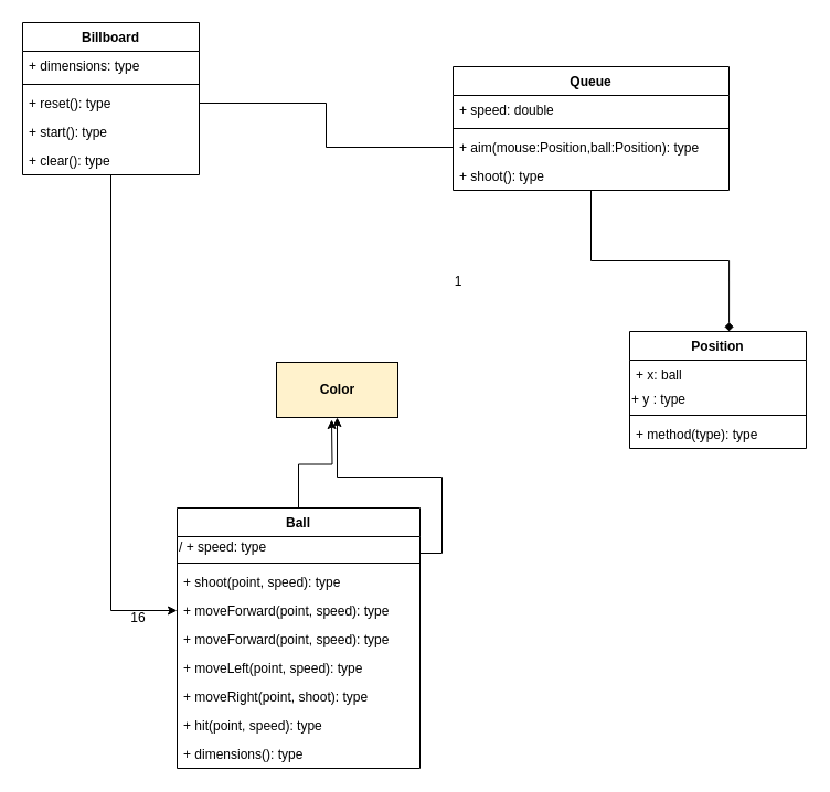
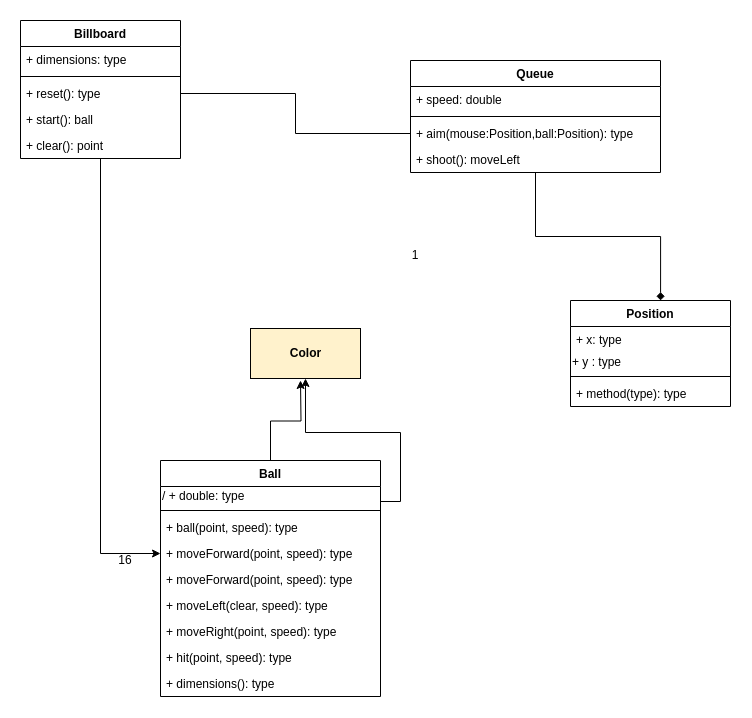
  <mxCell id="0" />
  <mxCell id="1" parent="0" />
  <mxCell id="2" style="edgeStyle=orthogonalEdgeStyle;rounded=0;orthogonalLoop=1;jettySize=auto;html=1;entryX=0;entryY=0.5;entryDx=0;entryDy=0;" edge="1" parent="1" source="3" target="14"><mxGeometry relative="1" as="geometry" /></mxCell>
  <mxCell id="3" value="Billboard" style="swimlane;fontStyle=1;align=center;verticalAlign=top;childLayout=stackLayout;horizontal=1;startSize=26;horizontalStack=0;resizeParent=1;resizeParentMax=0;resizeLast=0;collapsible=1;marginBottom=0;" parent="1" vertex="1"><mxGeometry x="20" y="20" width="160" height="138" as="geometry" /></mxCell>
  <mxCell id="4" value="+ dimensions: type" style="text;strokeColor=none;fillColor=none;align=left;verticalAlign=top;spacingLeft=4;spacingRight=4;overflow=hidden;rotatable=0;points=[[0,0.5],[1,0.5]];portConstraint=eastwest;" parent="3" vertex="1"><mxGeometry y="26" width="160" height="26" as="geometry" /></mxCell>
  <mxCell id="5" value="" style="line;strokeWidth=1;fillColor=none;align=left;verticalAlign=middle;spacingTop=-1;spacingLeft=3;spacingRight=3;rotatable=0;labelPosition=right;points=[];portConstraint=eastwest;" parent="3" vertex="1"><mxGeometry y="52" width="160" height="8" as="geometry" /></mxCell>
  <mxCell id="6" value="+ reset(): type" style="text;strokeColor=none;fillColor=none;align=left;verticalAlign=top;spacingLeft=4;spacingRight=4;overflow=hidden;rotatable=0;points=[[0,0.5],[1,0.5]];portConstraint=eastwest;" parent="3" vertex="1"><mxGeometry y="60" width="160" height="26" as="geometry" /></mxCell>
- <mxCell id="7" value="+ start(): type" style="text;strokeColor=none;fillColor=none;align=left;verticalAlign=top;spacingLeft=4;spacingRight=4;overflow=hidden;rotatable=0;points=[[0,0.5],[1,0.5]];portConstraint=eastwest;" parent="3" vertex="1"><mxGeometry y="86" width="160" height="26" as="geometry" /></mxCell>
- <mxCell id="8" value="+ clear(): type" style="text;strokeColor=none;fillColor=none;align=left;verticalAlign=top;spacingLeft=4;spacingRight=4;overflow=hidden;rotatable=0;points=[[0,0.5],[1,0.5]];portConstraint=eastwest;" parent="3" vertex="1"><mxGeometry y="112" width="160" height="26" as="geometry" /></mxCell>
+ <mxCell id="7" value="+ start(): ball" style="text;strokeColor=none;fillColor=none;align=left;verticalAlign=top;spacingLeft=4;spacingRight=4;overflow=hidden;rotatable=0;points=[[0,0.5],[1,0.5]];portConstraint=eastwest;" parent="3" vertex="1"><mxGeometry y="86" width="160" height="26" as="geometry" /></mxCell>
+ <mxCell id="8" value="+ clear(): point" style="text;strokeColor=none;fillColor=none;align=left;verticalAlign=top;spacingLeft=4;spacingRight=4;overflow=hidden;rotatable=0;points=[[0,0.5],[1,0.5]];portConstraint=eastwest;" parent="3" vertex="1"><mxGeometry y="112" width="160" height="26" as="geometry" /></mxCell>
  <mxCell id="9" style="edgeStyle=orthogonalEdgeStyle;rounded=0;orthogonalLoop=1;jettySize=auto;html=1;exitX=0.5;exitY=0;exitDx=0;exitDy=0;" edge="1" parent="1" source="10"><mxGeometry relative="1" as="geometry"><mxPoint x="300" y="380" as="targetPoint" /></mxGeometry></mxCell>
  <mxCell id="10" value="Ball" style="swimlane;fontStyle=1;align=center;verticalAlign=top;childLayout=stackLayout;horizontal=1;startSize=26;horizontalStack=0;resizeParent=1;resizeParentMax=0;resizeLast=0;collapsible=1;marginBottom=0;" parent="1" vertex="1"><mxGeometry x="160" y="460" width="220" height="236" as="geometry" /></mxCell>
- <mxCell id="11" value="/ + speed: type" style="text;html=1;strokeColor=none;fillColor=none;align=left;verticalAlign=middle;whiteSpace=wrap;rounded=0;" parent="10" vertex="1"><mxGeometry y="26" width="220" height="20" as="geometry" /></mxCell>
+ <mxCell id="11" value="/ + double: type" style="text;html=1;strokeColor=none;fillColor=none;align=left;verticalAlign=middle;whiteSpace=wrap;rounded=0;" parent="10" vertex="1"><mxGeometry y="26" width="220" height="20" as="geometry" /></mxCell>
  <mxCell id="12" value="" style="line;strokeWidth=1;fillColor=none;align=left;verticalAlign=middle;spacingTop=-1;spacingLeft=3;spacingRight=3;rotatable=0;labelPosition=right;points=[];portConstraint=eastwest;" parent="10" vertex="1"><mxGeometry y="46" width="220" height="8" as="geometry" /></mxCell>
- <mxCell id="13" value="+ shoot(point, speed): type&#10;" style="text;strokeColor=none;fillColor=none;align=left;verticalAlign=top;spacingLeft=4;spacingRight=4;overflow=hidden;rotatable=0;points=[[0,0.5],[1,0.5]];portConstraint=eastwest;" parent="10" vertex="1"><mxGeometry y="54" width="220" height="26" as="geometry" /></mxCell>
+ <mxCell id="13" value="+ ball(point, speed): type&#10;" style="text;strokeColor=none;fillColor=none;align=left;verticalAlign=top;spacingLeft=4;spacingRight=4;overflow=hidden;rotatable=0;points=[[0,0.5],[1,0.5]];portConstraint=eastwest;" parent="10" vertex="1"><mxGeometry y="54" width="220" height="26" as="geometry" /></mxCell>
  <mxCell id="14" value="+ moveForward(point, speed): type&#10;" style="text;strokeColor=none;fillColor=none;align=left;verticalAlign=top;spacingLeft=4;spacingRight=4;overflow=hidden;rotatable=0;points=[[0,0.5],[1,0.5]];portConstraint=eastwest;" vertex="1" parent="10"><mxGeometry y="80" width="220" height="26" as="geometry" /></mxCell>
  <mxCell id="15" value="+ moveForward(point, speed): type&#10;" style="text;strokeColor=none;fillColor=none;align=left;verticalAlign=top;spacingLeft=4;spacingRight=4;overflow=hidden;rotatable=0;points=[[0,0.5],[1,0.5]];portConstraint=eastwest;" vertex="1" parent="10"><mxGeometry y="106" width="220" height="26" as="geometry" /></mxCell>
- <mxCell id="16" value="+ moveLeft(point, speed): type&#10;" style="text;strokeColor=none;fillColor=none;align=left;verticalAlign=top;spacingLeft=4;spacingRight=4;overflow=hidden;rotatable=0;points=[[0,0.5],[1,0.5]];portConstraint=eastwest;" vertex="1" parent="10"><mxGeometry y="132" width="220" height="26" as="geometry" /></mxCell>
- <mxCell id="17" value="+ moveRight(point, shoot): type&#10;" style="text;strokeColor=none;fillColor=none;align=left;verticalAlign=top;spacingLeft=4;spacingRight=4;overflow=hidden;rotatable=0;points=[[0,0.5],[1,0.5]];portConstraint=eastwest;" vertex="1" parent="10"><mxGeometry y="158" width="220" height="26" as="geometry" /></mxCell>
+ <mxCell id="16" value="+ moveLeft(clear, speed): type&#10;" style="text;strokeColor=none;fillColor=none;align=left;verticalAlign=top;spacingLeft=4;spacingRight=4;overflow=hidden;rotatable=0;points=[[0,0.5],[1,0.5]];portConstraint=eastwest;" vertex="1" parent="10"><mxGeometry y="132" width="220" height="26" as="geometry" /></mxCell>
+ <mxCell id="17" value="+ moveRight(point, speed): type&#10;" style="text;strokeColor=none;fillColor=none;align=left;verticalAlign=top;spacingLeft=4;spacingRight=4;overflow=hidden;rotatable=0;points=[[0,0.5],[1,0.5]];portConstraint=eastwest;" vertex="1" parent="10"><mxGeometry y="158" width="220" height="26" as="geometry" /></mxCell>
  <mxCell id="18" value="+ hit(point, speed): type&#10;" style="text;strokeColor=none;fillColor=none;align=left;verticalAlign=top;spacingLeft=4;spacingRight=4;overflow=hidden;rotatable=0;points=[[0,0.5],[1,0.5]];portConstraint=eastwest;" vertex="1" parent="10"><mxGeometry y="184" width="220" height="26" as="geometry" /></mxCell>
  <mxCell id="19" value="+ dimensions(): type&#10;" style="text;strokeColor=none;fillColor=none;align=left;verticalAlign=top;spacingLeft=4;spacingRight=4;overflow=hidden;rotatable=0;points=[[0,0.5],[1,0.5]];portConstraint=eastwest;" vertex="1" parent="10"><mxGeometry y="210" width="220" height="26" as="geometry" /></mxCell>
  <mxCell id="20" style="edgeStyle=orthogonalEdgeStyle;rounded=0;orthogonalLoop=1;jettySize=auto;html=1;entryX=0.563;entryY=0;entryDx=0;entryDy=0;entryPerimeter=0;endArrow=diamond;" edge="1" parent="1" source="21" target="26"><mxGeometry relative="1" as="geometry" /></mxCell>
  <mxCell id="21" value="Queue" style="swimlane;fontStyle=1;align=center;verticalAlign=top;childLayout=stackLayout;horizontal=1;startSize=26;horizontalStack=0;resizeParent=1;resizeParentMax=0;resizeLast=0;collapsible=1;marginBottom=0;" parent="1" vertex="1"><mxGeometry x="410" y="60" width="250" height="112" as="geometry" /></mxCell>
  <mxCell id="22" value="+ speed: double" style="text;strokeColor=none;fillColor=none;align=left;verticalAlign=top;spacingLeft=4;spacingRight=4;overflow=hidden;rotatable=0;points=[[0,0.5],[1,0.5]];portConstraint=eastwest;" vertex="1" parent="21"><mxGeometry y="26" width="250" height="26" as="geometry" /></mxCell>
  <mxCell id="23" value="" style="line;strokeWidth=1;fillColor=none;align=left;verticalAlign=middle;spacingTop=-1;spacingLeft=3;spacingRight=3;rotatable=0;labelPosition=right;points=[];portConstraint=eastwest;" parent="21" vertex="1"><mxGeometry y="52" width="250" height="8" as="geometry" /></mxCell>
  <mxCell id="24" value="+ aim(mouse:Position,ball:Position): type" style="text;strokeColor=none;fillColor=none;align=left;verticalAlign=top;spacingLeft=4;spacingRight=4;overflow=hidden;rotatable=0;points=[[0,0.5],[1,0.5]];portConstraint=eastwest;" parent="21" vertex="1"><mxGeometry y="60" width="250" height="26" as="geometry" /></mxCell>
- <mxCell id="25" value="+ shoot(): type" style="text;strokeColor=none;fillColor=none;align=left;verticalAlign=top;spacingLeft=4;spacingRight=4;overflow=hidden;rotatable=0;points=[[0,0.5],[1,0.5]];portConstraint=eastwest;" parent="21" vertex="1"><mxGeometry y="86" width="250" height="26" as="geometry" /></mxCell>
+ <mxCell id="25" value="+ shoot(): moveLeft" style="text;strokeColor=none;fillColor=none;align=left;verticalAlign=top;spacingLeft=4;spacingRight=4;overflow=hidden;rotatable=0;points=[[0,0.5],[1,0.5]];portConstraint=eastwest;" parent="21" vertex="1"><mxGeometry y="86" width="250" height="26" as="geometry" /></mxCell>
  <mxCell id="26" value="Position" style="swimlane;fontStyle=1;align=center;verticalAlign=top;childLayout=stackLayout;horizontal=1;startSize=26;horizontalStack=0;resizeParent=1;resizeParentMax=0;resizeLast=0;collapsible=1;marginBottom=0;" parent="1" vertex="1"><mxGeometry x="570" y="300" width="160" height="106" as="geometry" /></mxCell>
- <mxCell id="27" value="+ x: ball" style="text;strokeColor=none;fillColor=none;align=left;verticalAlign=top;spacingLeft=4;spacingRight=4;overflow=hidden;rotatable=0;points=[[0,0.5],[1,0.5]];portConstraint=eastwest;" parent="26" vertex="1"><mxGeometry y="26" width="160" height="26" as="geometry" /></mxCell>
+ <mxCell id="27" value="+ x: type" style="text;strokeColor=none;fillColor=none;align=left;verticalAlign=top;spacingLeft=4;spacingRight=4;overflow=hidden;rotatable=0;points=[[0,0.5],[1,0.5]];portConstraint=eastwest;" parent="26" vertex="1"><mxGeometry y="26" width="160" height="26" as="geometry" /></mxCell>
  <mxCell id="28" value="+ y : type" style="text;html=1;strokeColor=none;fillColor=none;align=left;verticalAlign=middle;whiteSpace=wrap;rounded=0;" parent="26" vertex="1"><mxGeometry y="52" width="160" height="20" as="geometry" /></mxCell>
  <mxCell id="29" value="" style="line;strokeWidth=1;fillColor=none;align=left;verticalAlign=middle;spacingTop=-1;spacingLeft=3;spacingRight=3;rotatable=0;labelPosition=right;points=[];portConstraint=eastwest;" parent="26" vertex="1"><mxGeometry y="72" width="160" height="8" as="geometry" /></mxCell>
  <mxCell id="30" value="+ method(type): type" style="text;strokeColor=none;fillColor=none;align=left;verticalAlign=top;spacingLeft=4;spacingRight=4;overflow=hidden;rotatable=0;points=[[0,0.5],[1,0.5]];portConstraint=eastwest;" parent="26" vertex="1"><mxGeometry y="80" width="160" height="26" as="geometry" /></mxCell>
  <mxCell id="31" value="&lt;b&gt;Color&lt;/b&gt;" style="html=1;fillColor=#fff2cc;" parent="1" vertex="1"><mxGeometry x="250" y="328" width="110" height="50" as="geometry" /></mxCell>
  <mxCell id="32" style="edgeStyle=orthogonalEdgeStyle;rounded=0;orthogonalLoop=1;jettySize=auto;html=1;exitX=1;exitY=0.75;exitDx=0;exitDy=0;" edge="1" parent="1" source="11" target="31"><mxGeometry relative="1" as="geometry" /></mxCell>
  <mxCell id="33" value="16" style="text;html=1;strokeColor=none;fillColor=none;align=center;verticalAlign=middle;whiteSpace=wrap;rounded=0;" vertex="1" parent="1"><mxGeometry x="105" y="550" width="40" height="20" as="geometry" /></mxCell>
  <mxCell id="34" style="edgeStyle=orthogonalEdgeStyle;rounded=0;orthogonalLoop=1;jettySize=auto;html=1;exitX=1;exitY=0.5;exitDx=0;exitDy=0;entryX=0;entryY=0.5;entryDx=0;entryDy=0;endArrow=none;" edge="1" parent="1" source="6" target="24"><mxGeometry relative="1" as="geometry" /></mxCell>
  <mxCell id="35" value="1" style="text;html=1;strokeColor=none;fillColor=none;align=center;verticalAlign=middle;whiteSpace=wrap;rounded=0;" vertex="1" parent="1"><mxGeometry x="395" y="245" width="40" height="20" as="geometry" /></mxCell>
